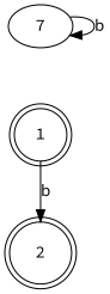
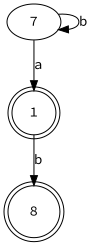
  digraph {
    fontname="Source Code Pro"
    rankdir=TB
    node [fontname="Source Code Pro" shape=doublecircle]
    edge [fontname="Source Code Pro"]
    n1 [label=7 shape=""]
    n2 [label=1]
-   n3 [label=2]
+   n3 [label=8]
    n1 -> n1 [label=b]
+   n1 -> n2 [label=a]
    n2 -> n3 [label=b]
  }
